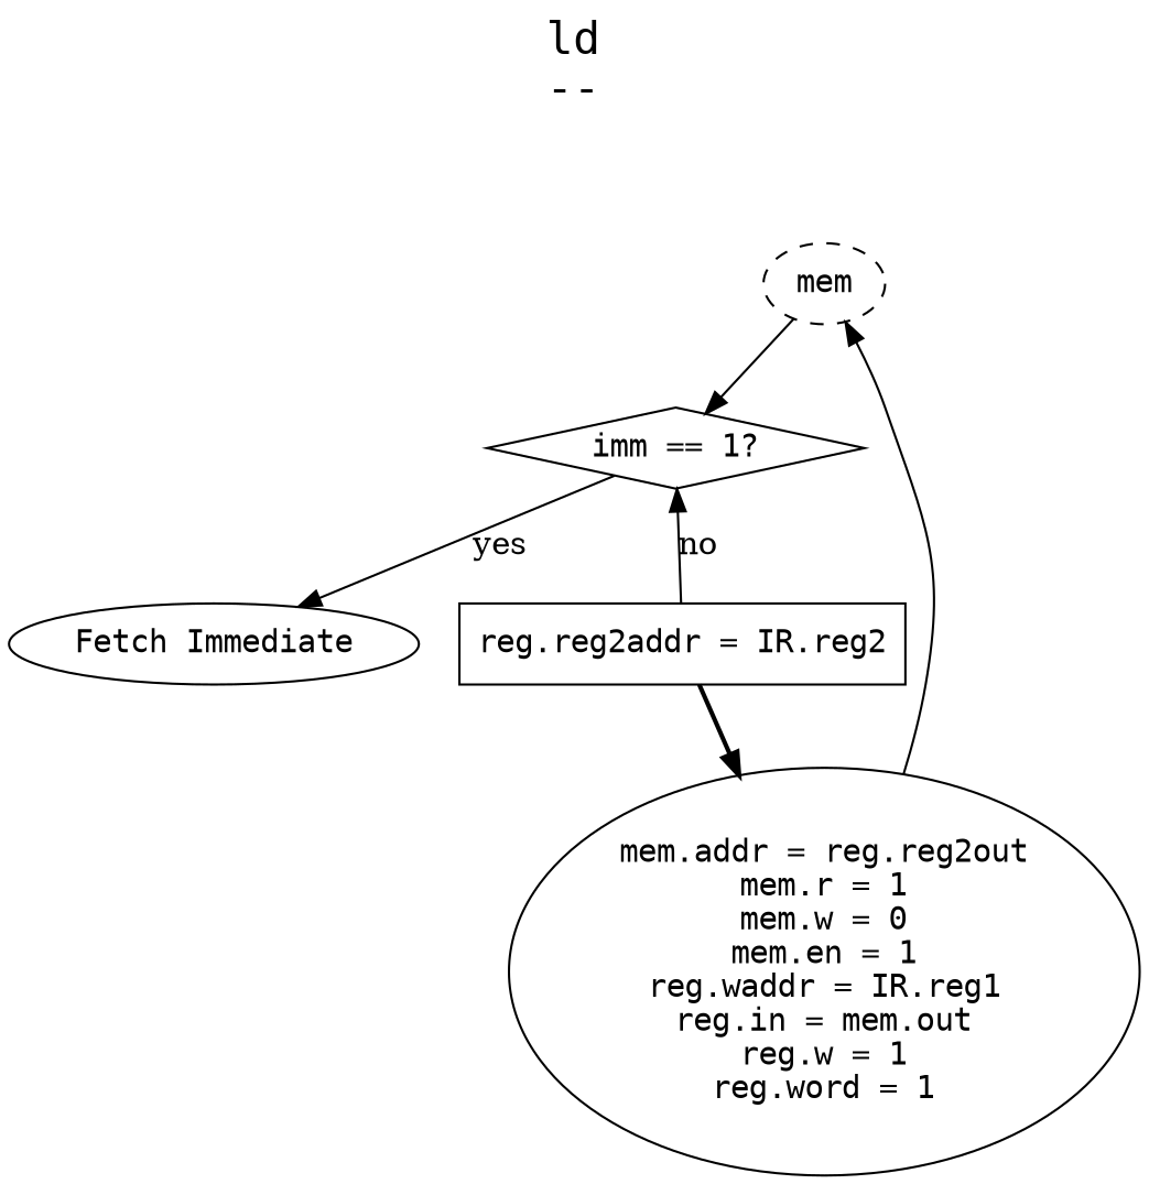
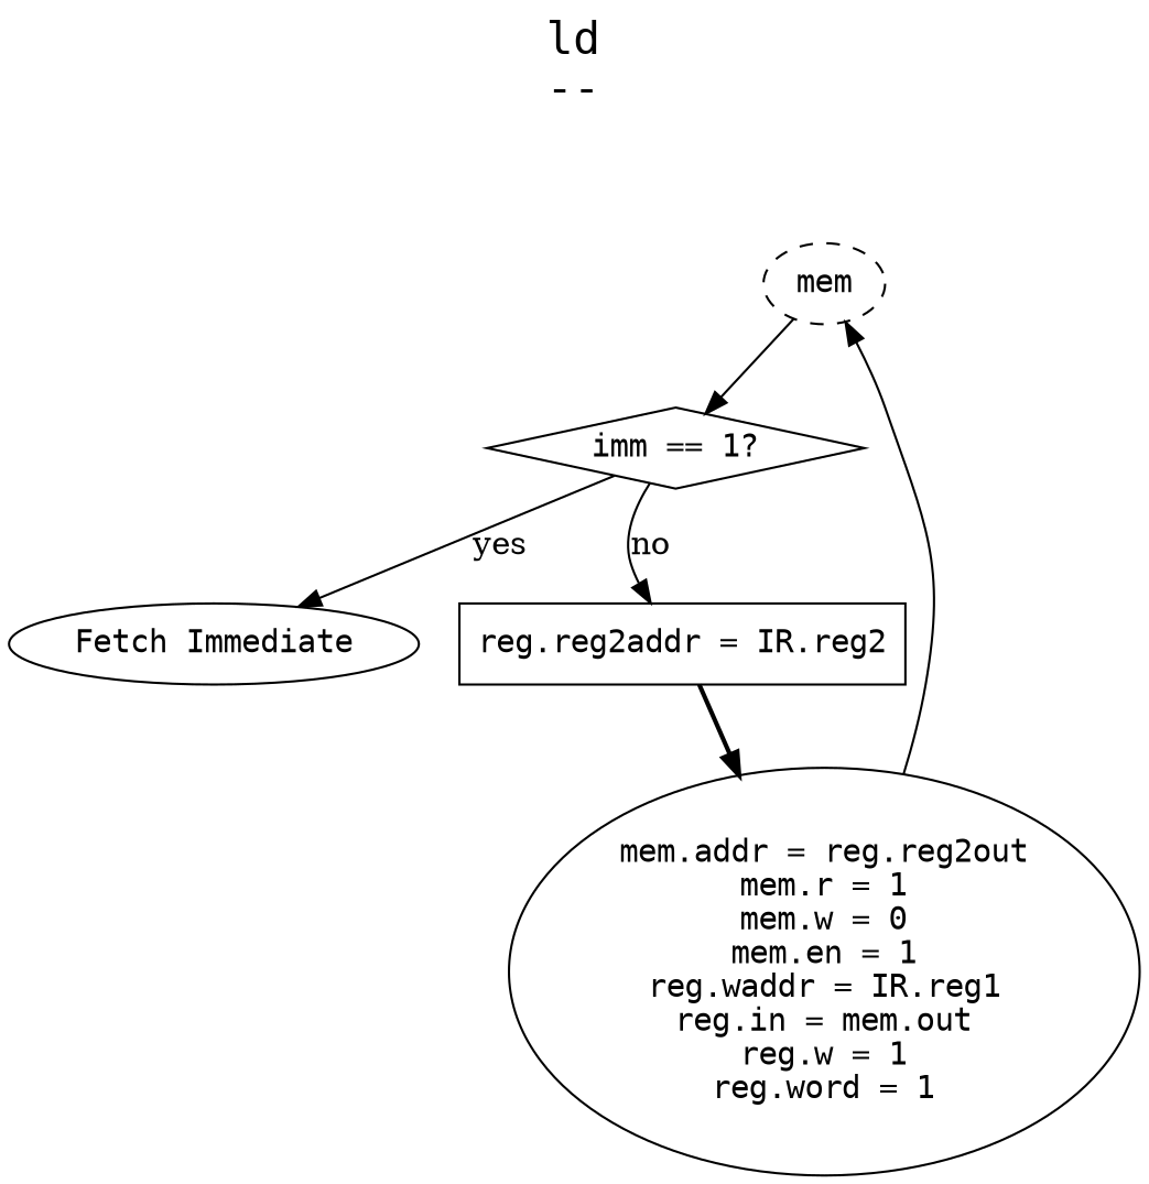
  digraph {
    fontname=mono
    fontsize=20
    label="ld\n--\n"
    labelloc=t
    node [fontname=mono shape=oval]
    n1 [label=mem style=dashed]
    n2 [label="imm == 1?" shape=diamond]
    n3 [label="Fetch Immediate"]
    n4 [label="reg.reg2addr = IR.reg2" shape=rect]
    n5 [label="mem.addr = reg.reg2out\nmem.r = 1\nmem.w = 0\nmem.en = 1\nreg.waddr = IR.reg1\nreg.in = mem.out\nreg.w = 1\nreg.word = 1"]
    n1 -> n2
    n2 -> n3 [label=yes]
-   n4 -> n2 [label=no]
+   n2 -> n4 [label=no]
    n4 -> n5 [style=bold]
    n5 -> n1
  }
